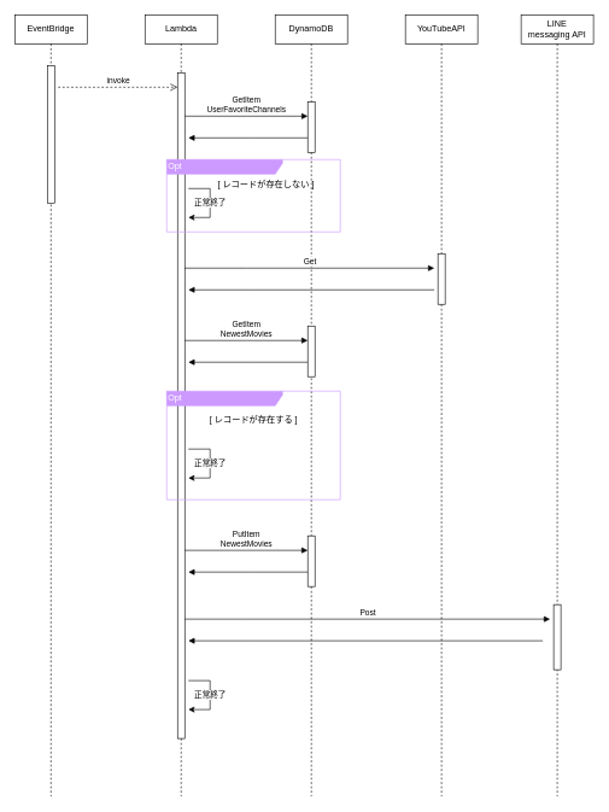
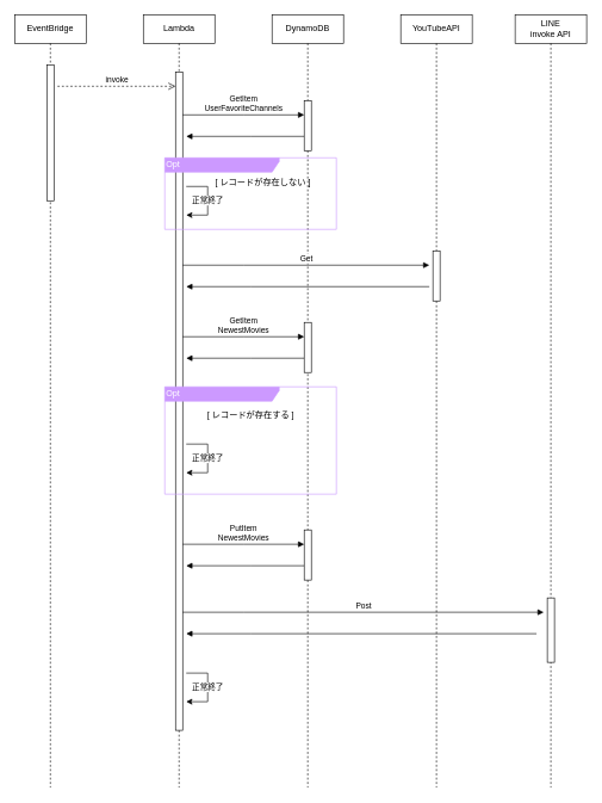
  <mxCell id="0" />
  <mxCell id="1" parent="0" />
  <mxCell id="2" value="EventBridge" style="shape=umlLifeline;perimeter=lifelinePerimeter;whiteSpace=wrap;html=1;container=0;dropTarget=0;collapsible=0;recursiveResize=0;outlineConnect=0;portConstraint=eastwest;newEdgeStyle={&quot;edgeStyle&quot;:&quot;elbowEdgeStyle&quot;,&quot;elbow&quot;:&quot;vertical&quot;,&quot;curved&quot;:0,&quot;rounded&quot;:0};" vertex="1" parent="1"><mxGeometry x="20" y="20" width="100" height="1080" as="geometry" /></mxCell>
  <mxCell id="3" value="" style="html=1;points=[];perimeter=orthogonalPerimeter;outlineConnect=0;targetShapes=umlLifeline;portConstraint=eastwest;newEdgeStyle={&quot;edgeStyle&quot;:&quot;elbowEdgeStyle&quot;,&quot;elbow&quot;:&quot;vertical&quot;,&quot;curved&quot;:0,&quot;rounded&quot;:0};" vertex="1" parent="2"><mxGeometry x="45" y="70" width="10" height="190" as="geometry" /></mxCell>
  <mxCell id="4" value="Lambda" style="shape=umlLifeline;perimeter=lifelinePerimeter;whiteSpace=wrap;html=1;container=0;dropTarget=0;collapsible=0;recursiveResize=0;outlineConnect=0;portConstraint=eastwest;newEdgeStyle={&quot;edgeStyle&quot;:&quot;elbowEdgeStyle&quot;,&quot;elbow&quot;:&quot;vertical&quot;,&quot;curved&quot;:0,&quot;rounded&quot;:0};" vertex="1" parent="1"><mxGeometry x="200" y="20" width="100" height="1080" as="geometry" /></mxCell>
  <mxCell id="5" value="" style="html=1;points=[];perimeter=orthogonalPerimeter;outlineConnect=0;targetShapes=umlLifeline;portConstraint=eastwest;newEdgeStyle={&quot;edgeStyle&quot;:&quot;elbowEdgeStyle&quot;,&quot;elbow&quot;:&quot;vertical&quot;,&quot;curved&quot;:0,&quot;rounded&quot;:0};" vertex="1" parent="4"><mxGeometry x="45" y="80" width="10" height="920" as="geometry" /></mxCell>
  <mxCell id="6" value="GetItem&lt;br&gt;UserFavoriteChannels" style="html=1;verticalAlign=bottom;endArrow=block;edgeStyle=elbowEdgeStyle;elbow=vertical;curved=0;rounded=0;" edge="1" parent="1"><mxGeometry relative="1" as="geometry"><mxPoint x="255" y="160" as="sourcePoint" /><Array as="points"><mxPoint x="340" y="160" /></Array><mxPoint x="425" y="160" as="targetPoint" /></mxGeometry></mxCell>
  <mxCell id="7" value="" style="html=1;verticalAlign=bottom;endArrow=block;edgeStyle=elbowEdgeStyle;elbow=vertical;curved=0;rounded=0;" edge="1" parent="1"><mxGeometry relative="1" as="geometry"><mxPoint x="425" y="190" as="sourcePoint" /><Array as="points"><mxPoint x="350" y="190" /></Array><mxPoint x="260" y="190" as="targetPoint" /></mxGeometry></mxCell>
  <mxCell id="8" value="invoke" style="html=1;verticalAlign=bottom;endArrow=open;dashed=1;endSize=8;edgeStyle=elbowEdgeStyle;elbow=vertical;curved=0;rounded=0;" edge="1" parent="1"><mxGeometry relative="1" as="geometry"><mxPoint x="245" y="120" as="targetPoint" /><Array as="points"><mxPoint x="160" y="120" /></Array><mxPoint x="80" y="120" as="sourcePoint" /></mxGeometry></mxCell>
  <mxCell id="9" value="DynamoDB" style="shape=umlLifeline;perimeter=lifelinePerimeter;whiteSpace=wrap;html=1;container=0;dropTarget=0;collapsible=0;recursiveResize=0;outlineConnect=0;portConstraint=eastwest;newEdgeStyle={&quot;edgeStyle&quot;:&quot;elbowEdgeStyle&quot;,&quot;elbow&quot;:&quot;vertical&quot;,&quot;curved&quot;:0,&quot;rounded&quot;:0};" vertex="1" parent="1"><mxGeometry x="380" y="20" width="100" height="1080" as="geometry" /></mxCell>
  <mxCell id="10" value="" style="html=1;points=[];perimeter=orthogonalPerimeter;outlineConnect=0;targetShapes=umlLifeline;portConstraint=eastwest;newEdgeStyle={&quot;edgeStyle&quot;:&quot;elbowEdgeStyle&quot;,&quot;elbow&quot;:&quot;vertical&quot;,&quot;curved&quot;:0,&quot;rounded&quot;:0};" vertex="1" parent="9"><mxGeometry x="45" y="120" width="10" height="70" as="geometry" /></mxCell>
  <mxCell id="11" value="GetItem&lt;br&gt;NewestMovies" style="html=1;verticalAlign=bottom;endArrow=block;edgeStyle=elbowEdgeStyle;elbow=vertical;curved=0;rounded=0;" edge="1" parent="9"><mxGeometry relative="1" as="geometry"><mxPoint x="-125" y="450" as="sourcePoint" /><Array as="points"><mxPoint x="-40" y="450" /></Array><mxPoint x="45" y="450" as="targetPoint" /></mxGeometry></mxCell>
  <mxCell id="12" value="" style="html=1;verticalAlign=bottom;endArrow=block;edgeStyle=elbowEdgeStyle;elbow=vertical;curved=0;rounded=0;" edge="1" parent="9"><mxGeometry relative="1" as="geometry"><mxPoint x="45" y="480.0" as="sourcePoint" /><Array as="points"><mxPoint x="-30" y="480" /></Array><mxPoint x="-120" y="480.0" as="targetPoint" /></mxGeometry></mxCell>
  <mxCell id="13" value="" style="html=1;points=[];perimeter=orthogonalPerimeter;outlineConnect=0;targetShapes=umlLifeline;portConstraint=eastwest;newEdgeStyle={&quot;edgeStyle&quot;:&quot;elbowEdgeStyle&quot;,&quot;elbow&quot;:&quot;vertical&quot;,&quot;curved&quot;:0,&quot;rounded&quot;:0};" vertex="1" parent="9"><mxGeometry x="45" y="430" width="10" height="70" as="geometry" /></mxCell>
  <mxCell id="14" value="PutItem&lt;br&gt;NewestMovies" style="html=1;verticalAlign=bottom;endArrow=block;edgeStyle=elbowEdgeStyle;elbow=vertical;curved=0;rounded=0;" edge="1" parent="9"><mxGeometry relative="1" as="geometry"><mxPoint x="-125" y="740" as="sourcePoint" /><Array as="points"><mxPoint x="-40" y="740" /></Array><mxPoint x="45" y="740" as="targetPoint" /></mxGeometry></mxCell>
  <mxCell id="15" value="" style="html=1;verticalAlign=bottom;endArrow=block;edgeStyle=elbowEdgeStyle;elbow=vertical;curved=0;rounded=0;" edge="1" parent="9"><mxGeometry relative="1" as="geometry"><mxPoint x="45" y="770.0" as="sourcePoint" /><Array as="points"><mxPoint x="-30" y="770" /></Array><mxPoint x="-120" y="770.0" as="targetPoint" /></mxGeometry></mxCell>
  <mxCell id="16" value="" style="html=1;points=[];perimeter=orthogonalPerimeter;outlineConnect=0;targetShapes=umlLifeline;portConstraint=eastwest;newEdgeStyle={&quot;edgeStyle&quot;:&quot;elbowEdgeStyle&quot;,&quot;elbow&quot;:&quot;vertical&quot;,&quot;curved&quot;:0,&quot;rounded&quot;:0};" vertex="1" parent="9"><mxGeometry x="45" y="720" width="10" height="70" as="geometry" /></mxCell>
  <mxCell id="17" value="YouTubeAPI" style="shape=umlLifeline;perimeter=lifelinePerimeter;whiteSpace=wrap;html=1;container=0;dropTarget=0;collapsible=0;recursiveResize=0;outlineConnect=0;portConstraint=eastwest;newEdgeStyle={&quot;edgeStyle&quot;:&quot;elbowEdgeStyle&quot;,&quot;elbow&quot;:&quot;vertical&quot;,&quot;curved&quot;:0,&quot;rounded&quot;:0};" vertex="1" parent="1"><mxGeometry x="560" y="20" width="100" height="1080" as="geometry" /></mxCell>
  <mxCell id="18" value="" style="html=1;points=[];perimeter=orthogonalPerimeter;outlineConnect=0;targetShapes=umlLifeline;portConstraint=eastwest;newEdgeStyle={&quot;edgeStyle&quot;:&quot;elbowEdgeStyle&quot;,&quot;elbow&quot;:&quot;vertical&quot;,&quot;curved&quot;:0,&quot;rounded&quot;:0};" vertex="1" parent="17"><mxGeometry x="45" y="330" width="10" height="70" as="geometry" /></mxCell>
  <mxCell id="19" value="Post" style="html=1;verticalAlign=bottom;endArrow=block;edgeStyle=elbowEdgeStyle;elbow=vertical;curved=0;rounded=0;" edge="1" parent="17"><mxGeometry x="0.002" relative="1" as="geometry"><mxPoint x="-305" y="835" as="sourcePoint" /><Array as="points"><mxPoint x="-220" y="835" /></Array><mxPoint x="200" y="835" as="targetPoint" /><mxPoint as="offset" /></mxGeometry></mxCell>
  <mxCell id="20" value="" style="html=1;verticalAlign=bottom;endArrow=block;edgeStyle=elbowEdgeStyle;elbow=vertical;curved=0;rounded=0;" edge="1" parent="17"><mxGeometry relative="1" as="geometry"><mxPoint x="190" y="865" as="sourcePoint" /><Array as="points"><mxPoint x="-210" y="865" /></Array><mxPoint x="-300" y="865.0" as="targetPoint" /></mxGeometry></mxCell>
- <mxCell id="21" value="LINE &lt;br&gt;messaging API" style="shape=umlLifeline;perimeter=lifelinePerimeter;whiteSpace=wrap;html=1;container=0;dropTarget=0;collapsible=0;recursiveResize=0;outlineConnect=0;portConstraint=eastwest;newEdgeStyle={&quot;edgeStyle&quot;:&quot;elbowEdgeStyle&quot;,&quot;elbow&quot;:&quot;vertical&quot;,&quot;curved&quot;:0,&quot;rounded&quot;:0};" vertex="1" parent="1"><mxGeometry x="720" y="20" width="100" height="1080" as="geometry" /></mxCell>
+ <mxCell id="21" value="LINE &lt;br&gt;invoke API" style="shape=umlLifeline;perimeter=lifelinePerimeter;whiteSpace=wrap;html=1;container=0;dropTarget=0;collapsible=0;recursiveResize=0;outlineConnect=0;portConstraint=eastwest;newEdgeStyle={&quot;edgeStyle&quot;:&quot;elbowEdgeStyle&quot;,&quot;elbow&quot;:&quot;vertical&quot;,&quot;curved&quot;:0,&quot;rounded&quot;:0};" vertex="1" parent="1"><mxGeometry x="720" y="20" width="100" height="1080" as="geometry" /></mxCell>
  <mxCell id="22" value="" style="html=1;points=[];perimeter=orthogonalPerimeter;outlineConnect=0;targetShapes=umlLifeline;portConstraint=eastwest;newEdgeStyle={&quot;edgeStyle&quot;:&quot;elbowEdgeStyle&quot;,&quot;elbow&quot;:&quot;vertical&quot;,&quot;curved&quot;:0,&quot;rounded&quot;:0};" vertex="1" parent="21"><mxGeometry x="45" y="815" width="10" height="90" as="geometry" /></mxCell>
  <mxCell id="23" value="&lt;font color=&quot;#ffffff&quot;&gt;Opt&lt;/font&gt;" style="shape=umlFrame;whiteSpace=wrap;html=1;pointerEvents=0;recursiveResize=0;container=1;collapsible=0;width=160;fillColor=#CC99FF;strokeColor=#CC99FF;align=left;height=20;" vertex="1" parent="1"><mxGeometry x="230" y="220" width="240" height="100" as="geometry" /></mxCell>
  <mxCell id="24" value="[ レコードが存在しない ]" style="text;html=1;strokeColor=none;fillColor=none;align=center;verticalAlign=middle;whiteSpace=wrap;rounded=0;" vertex="1" parent="23"><mxGeometry x="65" y="20" width="145" height="30" as="geometry" /></mxCell>
  <mxCell id="25" value="正常終了" style="endArrow=classic;html=1;rounded=0;" edge="1" parent="1"><mxGeometry width="50" height="50" relative="1" as="geometry"><mxPoint x="260" y="260" as="sourcePoint" /><mxPoint x="260" y="300" as="targetPoint" /><Array as="points"><mxPoint x="290" y="260" /><mxPoint x="290" y="300" /></Array></mxGeometry></mxCell>
  <mxCell id="26" value="Get" style="html=1;verticalAlign=bottom;endArrow=block;edgeStyle=elbowEdgeStyle;elbow=vertical;curved=0;rounded=0;" edge="1" parent="1"><mxGeometry x="0.002" relative="1" as="geometry"><mxPoint x="255" y="370" as="sourcePoint" /><Array as="points"><mxPoint x="340" y="370" /></Array><mxPoint x="600" y="370" as="targetPoint" /><mxPoint as="offset" /></mxGeometry></mxCell>
  <mxCell id="27" value="" style="html=1;verticalAlign=bottom;endArrow=block;edgeStyle=elbowEdgeStyle;elbow=vertical;curved=0;rounded=0;" edge="1" parent="1"><mxGeometry relative="1" as="geometry"><mxPoint x="600" y="400" as="sourcePoint" /><Array as="points"><mxPoint x="350" y="400" /></Array><mxPoint x="260" y="400" as="targetPoint" /></mxGeometry></mxCell>
  <mxCell id="28" value="&lt;font color=&quot;#ffffff&quot;&gt;Opt&lt;/font&gt;" style="shape=umlFrame;whiteSpace=wrap;html=1;pointerEvents=0;recursiveResize=0;container=1;collapsible=0;width=160;fillColor=#CC99FF;strokeColor=#CC99FF;align=left;height=20;" vertex="1" parent="1"><mxGeometry x="230" y="540" width="240" height="150" as="geometry" /></mxCell>
  <mxCell id="29" value="[ レコードが存在する ]" style="text;html=1;strokeColor=none;fillColor=none;align=center;verticalAlign=middle;whiteSpace=wrap;rounded=0;" vertex="1" parent="28"><mxGeometry x="52.5" y="25" width="135" height="30" as="geometry" /></mxCell>
  <mxCell id="30" value="正常終了" style="endArrow=classic;html=1;rounded=0;" edge="1" parent="28"><mxGeometry width="50" height="50" relative="1" as="geometry"><mxPoint x="30" y="80" as="sourcePoint" /><mxPoint x="30" y="120" as="targetPoint" /><Array as="points"><mxPoint x="60" y="80" /><mxPoint x="60" y="120" /></Array></mxGeometry></mxCell>
  <mxCell id="31" value="正常終了" style="endArrow=classic;html=1;rounded=0;" edge="1" parent="1"><mxGeometry width="50" height="50" relative="1" as="geometry"><mxPoint x="260" y="940" as="sourcePoint" /><mxPoint x="260" y="980" as="targetPoint" /><Array as="points"><mxPoint x="290" y="940" /><mxPoint x="290" y="980" /></Array></mxGeometry></mxCell>
